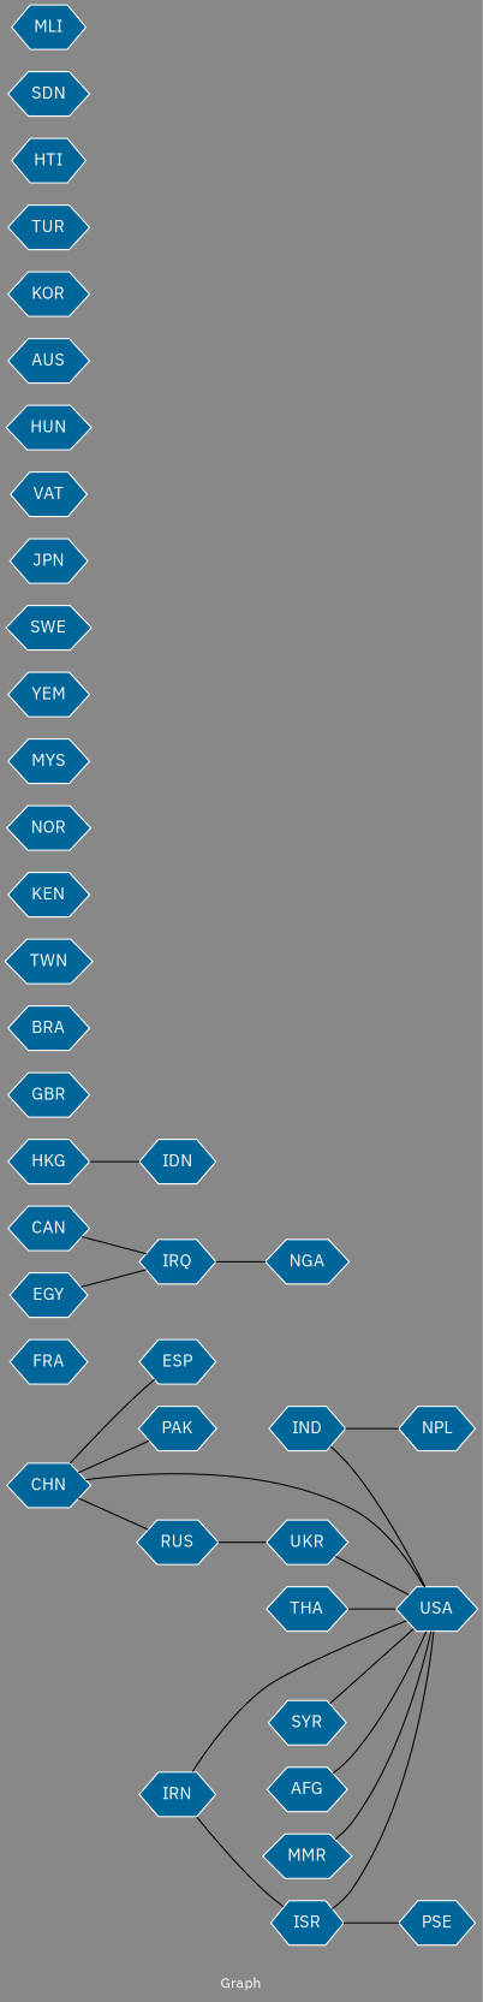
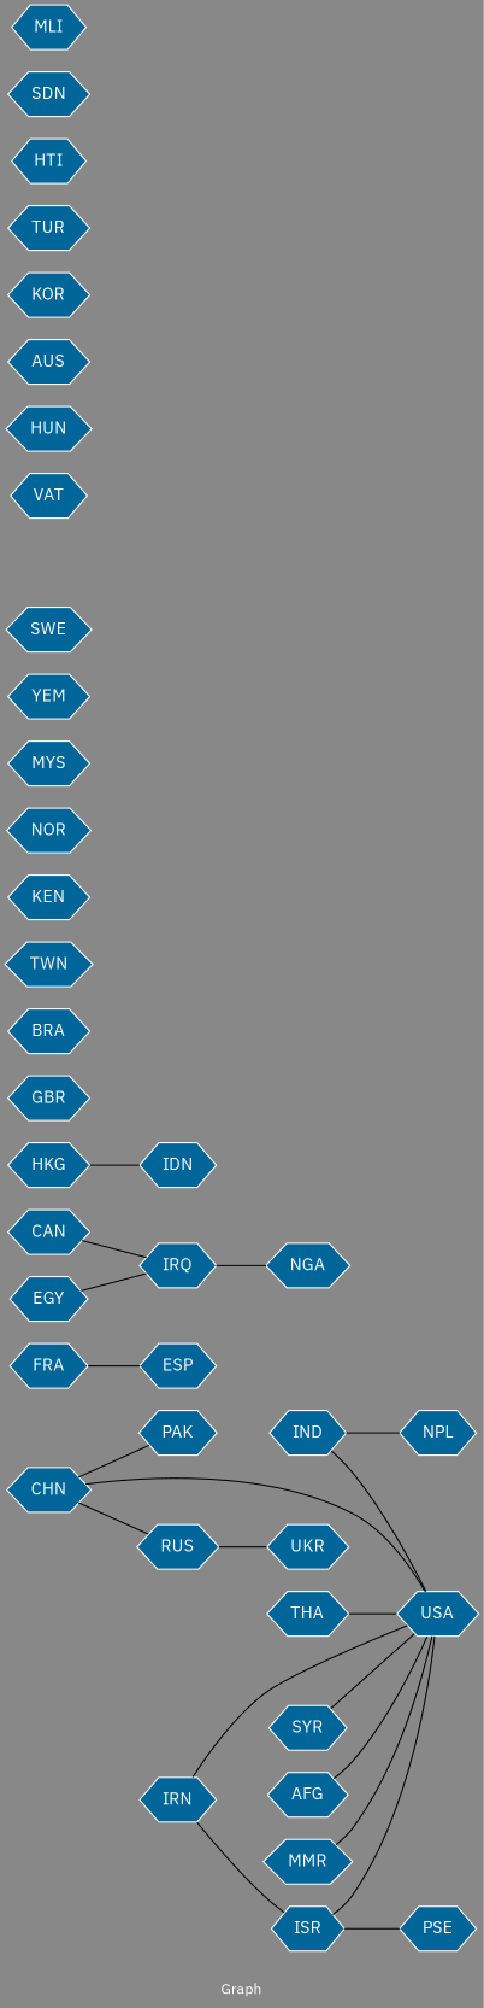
  graph {
    bgcolor="#888888"
    fontcolor=white
    fontname="IBM Plex Sans"
    fontsize=12
    label="Graph"
    rankdir=LR
    node [color=white fillcolor="#006699" fontcolor=white fontname="IBM Plex Sans" shape=hexagon style=filled]
    edge [arrowhead=open color=black fontcolor=white fontname="IBM Plex Sans" fontsize=12 weight=1]
    n1 [label=PAK]
    n2 [label=FRA]
    n3 [label=CHN]
    n4 [label=ESP]
    n5 [label=USA]
    n6 [label=RUS]
    n7 [label=UKR]
    n8 [label=IND]
    n9 [label=NPL]
    n10 [label=IRQ]
    n11 [label=NGA]
    n12 [label=CAN]
    n13 [label=THA]
    n14 [label=IRN]
    n15 [label=ISR]
    n16 [label=PSE]
    n17 [label=HKG]
    n18 [label=IDN]
    n19 [label=GBR]
    n20 [label=SYR]
    n21 [label=EGY]
    n22 [label=BRA]
    n23 [label=AFG]
    n24 [label=TWN]
    n25 [label=KEN]
    n26 [label=NOR]
    n27 [label=MYS]
    n28 [label=YEM]
    n29 [label=SWE]
-   n30 [label=JPN]
    n31 [label=VAT]
    n32 [label=HUN]
    n33 [label=MMR]
    n34 [label=AUS]
    n35 [label=KOR]
    n36 [label=TUR]
    n37 [label=HTI]
    n38 [label=SDN]
    n39 [label=MLI]
    n3 -- n1
-   n3 -- n4
+   n2 -- n4
    n3 -- n5 [weight=3]
    n3 -- n6 [weight=3]
    n6 -- n7 [weight=2]
-   n7 -- n5
    n8 -- n5 [weight=4]
    n8 -- n9
    n10 -- n11
    n12 -- n10
    n13 -- n5 [weight=2]
    n14 -- n5
    n14 -- n15
    n15 -- n5
    n15 -- n16 [weight=4]
    n17 -- n18
    n20 -- n5 [weight=3]
    n21 -- n10
    n23 -- n5
    n33 -- n5
  }
